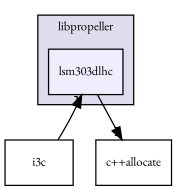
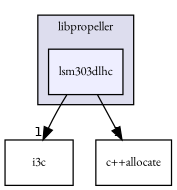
  digraph {
    compound=true
    fontname="EB Garamond"
    node [fontname="EB Garamond" fontsize=10 shape=box]
    edge [fontname="EB Garamond" headlabel=1 labeldistance=1.5 labelfontname=Helvetica labelfontsize=10]
    n1 [fillcolor="#eeeeff" label=lsm303dlhc pencolor=black style=filled]
    n2 [label=i3c]
    n3 [label="c++allocate"]
    subgraph cluster_1 {
      bgcolor="#ddddee"
      fontsize=10
      label=libpropeller
      pencolor=black
      n1
    }
-   n2 -> n1
+   n1 -> n2
    n1 -> n3
  }
